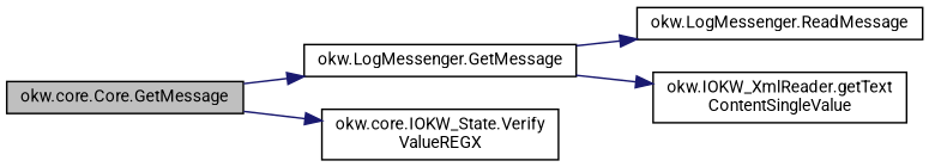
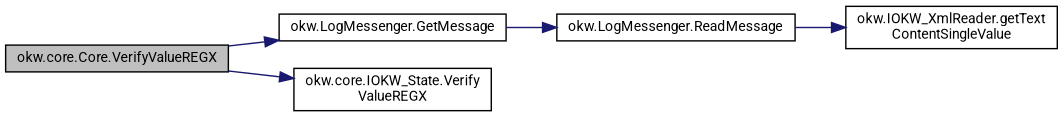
  digraph {
    fontname=Roboto
    rankdir=LR
    node [color=black fillcolor=white fontname=Roboto fontsize=10 shape=record style=filled]
    edge [color=midnightblue fontname=Roboto fontsize=10 labelfontname=Helvetica labelfontsize=10 style=solid]
-   n1 [fillcolor=grey75 fontcolor=black height=0.2 label="okw.core.Core.GetMessage" width=0.4]
+   n1 [fillcolor=grey75 fontcolor=black height=0.2 label="okw.core.Core.VerifyValueREGX" width=0.4]
    n2 [height=0.2 label="okw.LogMessenger.GetMessage" width=0.4]
    n3 [height=0.2 label="okw.core.IOKW_State.Verify\lValueREGX" width=0.4]
    n4 [height=0.2 label="okw.LogMessenger.ReadMessage" width=0.4]
    n5 [height=0.2 label="okw.IOKW_XmlReader.getText\lContentSingleValue" width=0.4]
    n1 -> n2
    n1 -> n3
    n2 -> n4
-   n2 -> n5
+   n4 -> n5
  }
